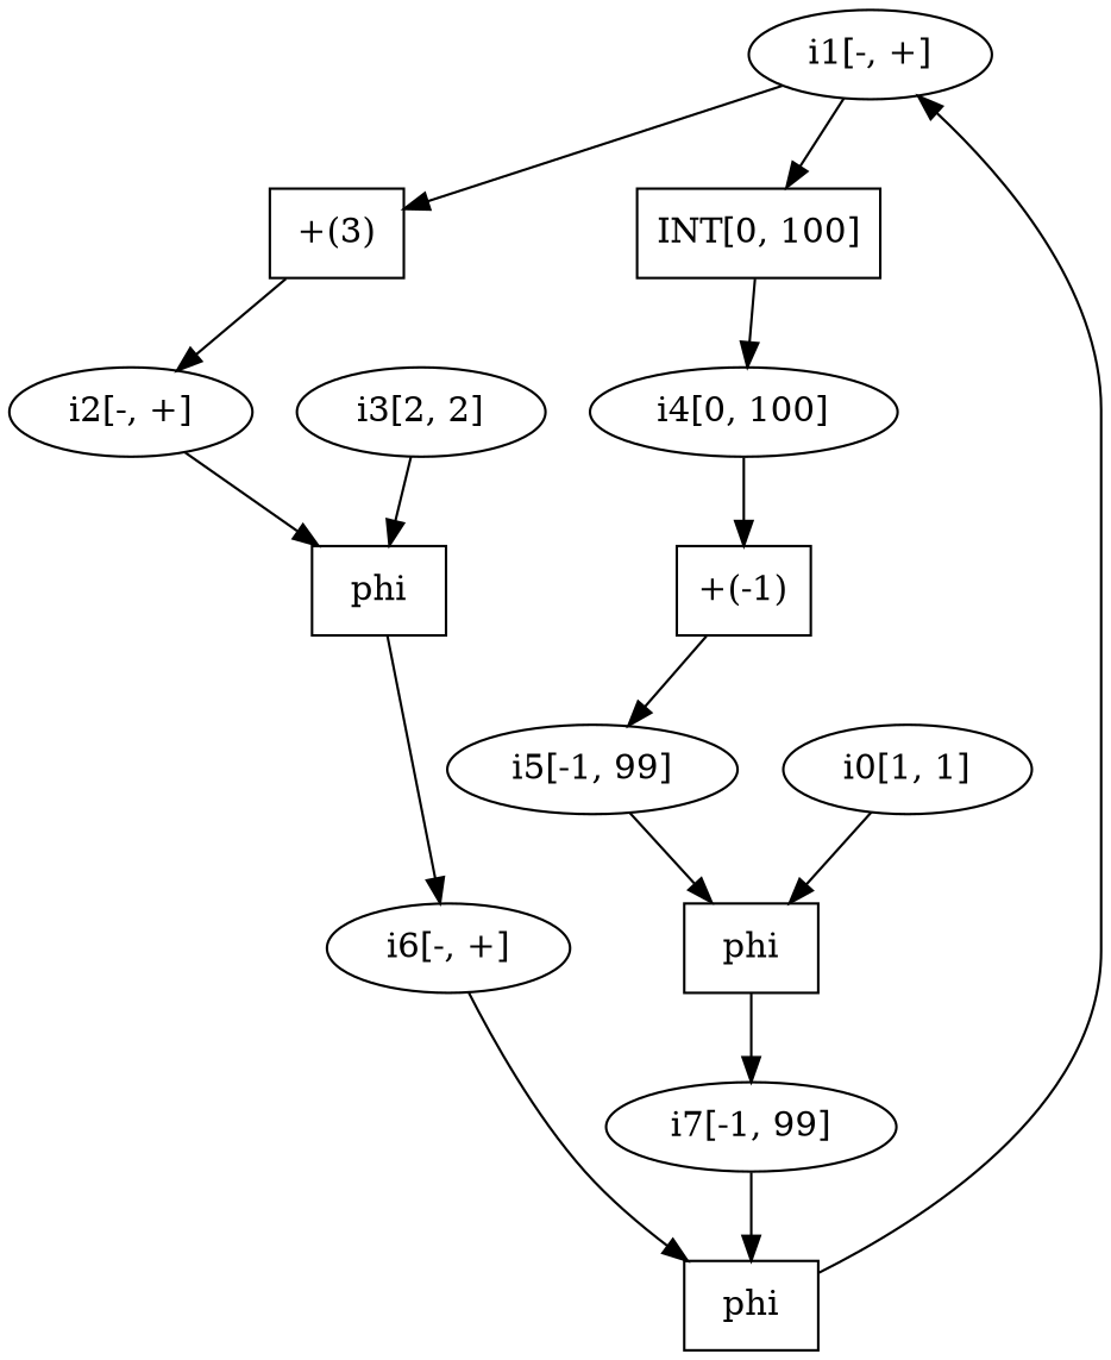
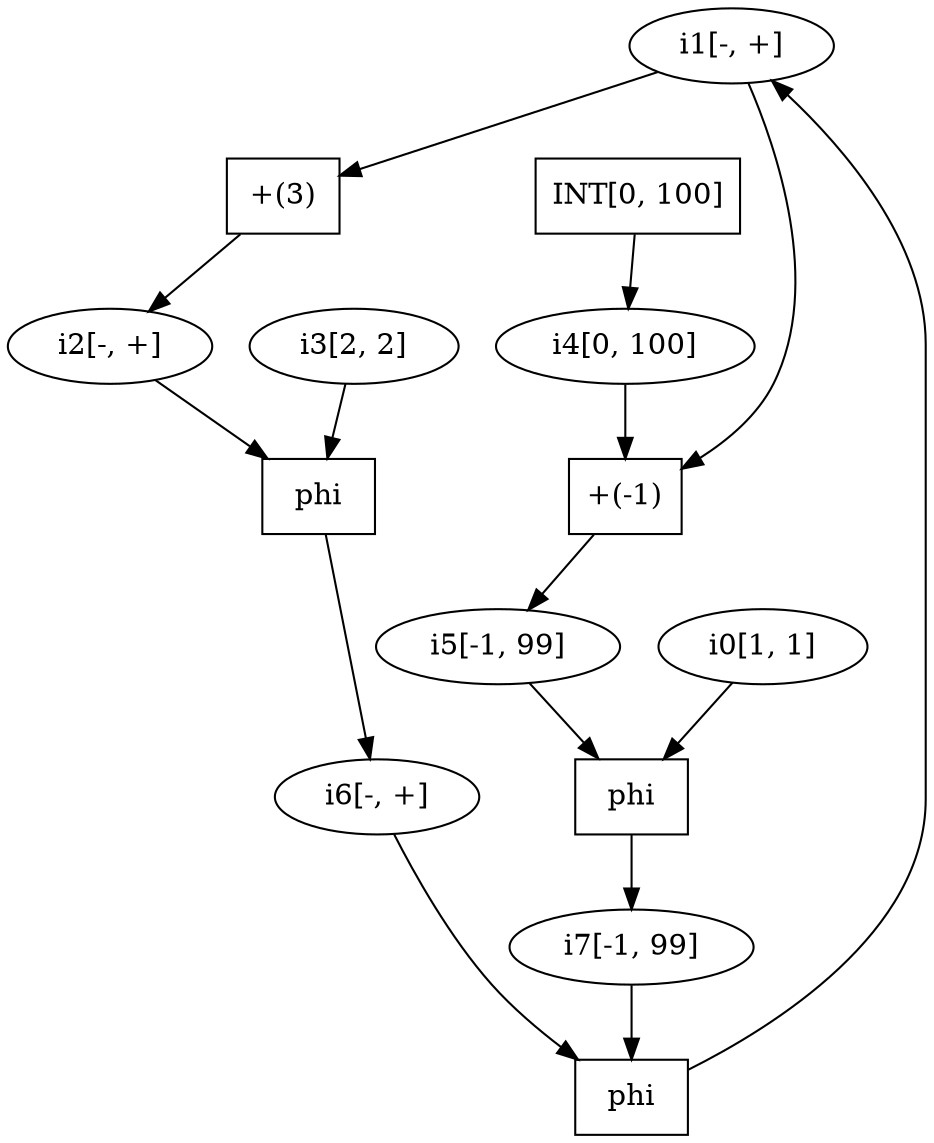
  digraph {
    n1 [label=" i1[-, +] "]
    n2 [label="+(3)" shape=box]
    n3 [label="INT[0, 100]" shape=box]
    n4 [label=" i2[-, +] "]
    n5 [label=" i4[0, 100] "]
    n6 [label=" i0[1, 1] "]
    n7 [label=" phi " shape=box]
    n8 [label=" i7[-1, 99] "]
    n9 [label=" i3[2, 2] "]
    n10 [label=" phi " shape=box]
    n11 [label=" i6[-, +] "]
    n12 [label=" i5[-1, 99] "]
    n13 [label="+(-1)" shape=box]
    n14 [label=" phi " shape=box]
    n1 -> n2
-   n1 -> n3
+   n1 -> n13
    n2 -> n4
    n3 -> n5
    n4 -> n10
    n5 -> n13
    n6 -> n7
    n7 -> n8
    n8 -> n14
    n9 -> n10
    n10 -> n11
    n11 -> n14
    n12 -> n7
    n13 -> n12
    n14 -> n1
  }
